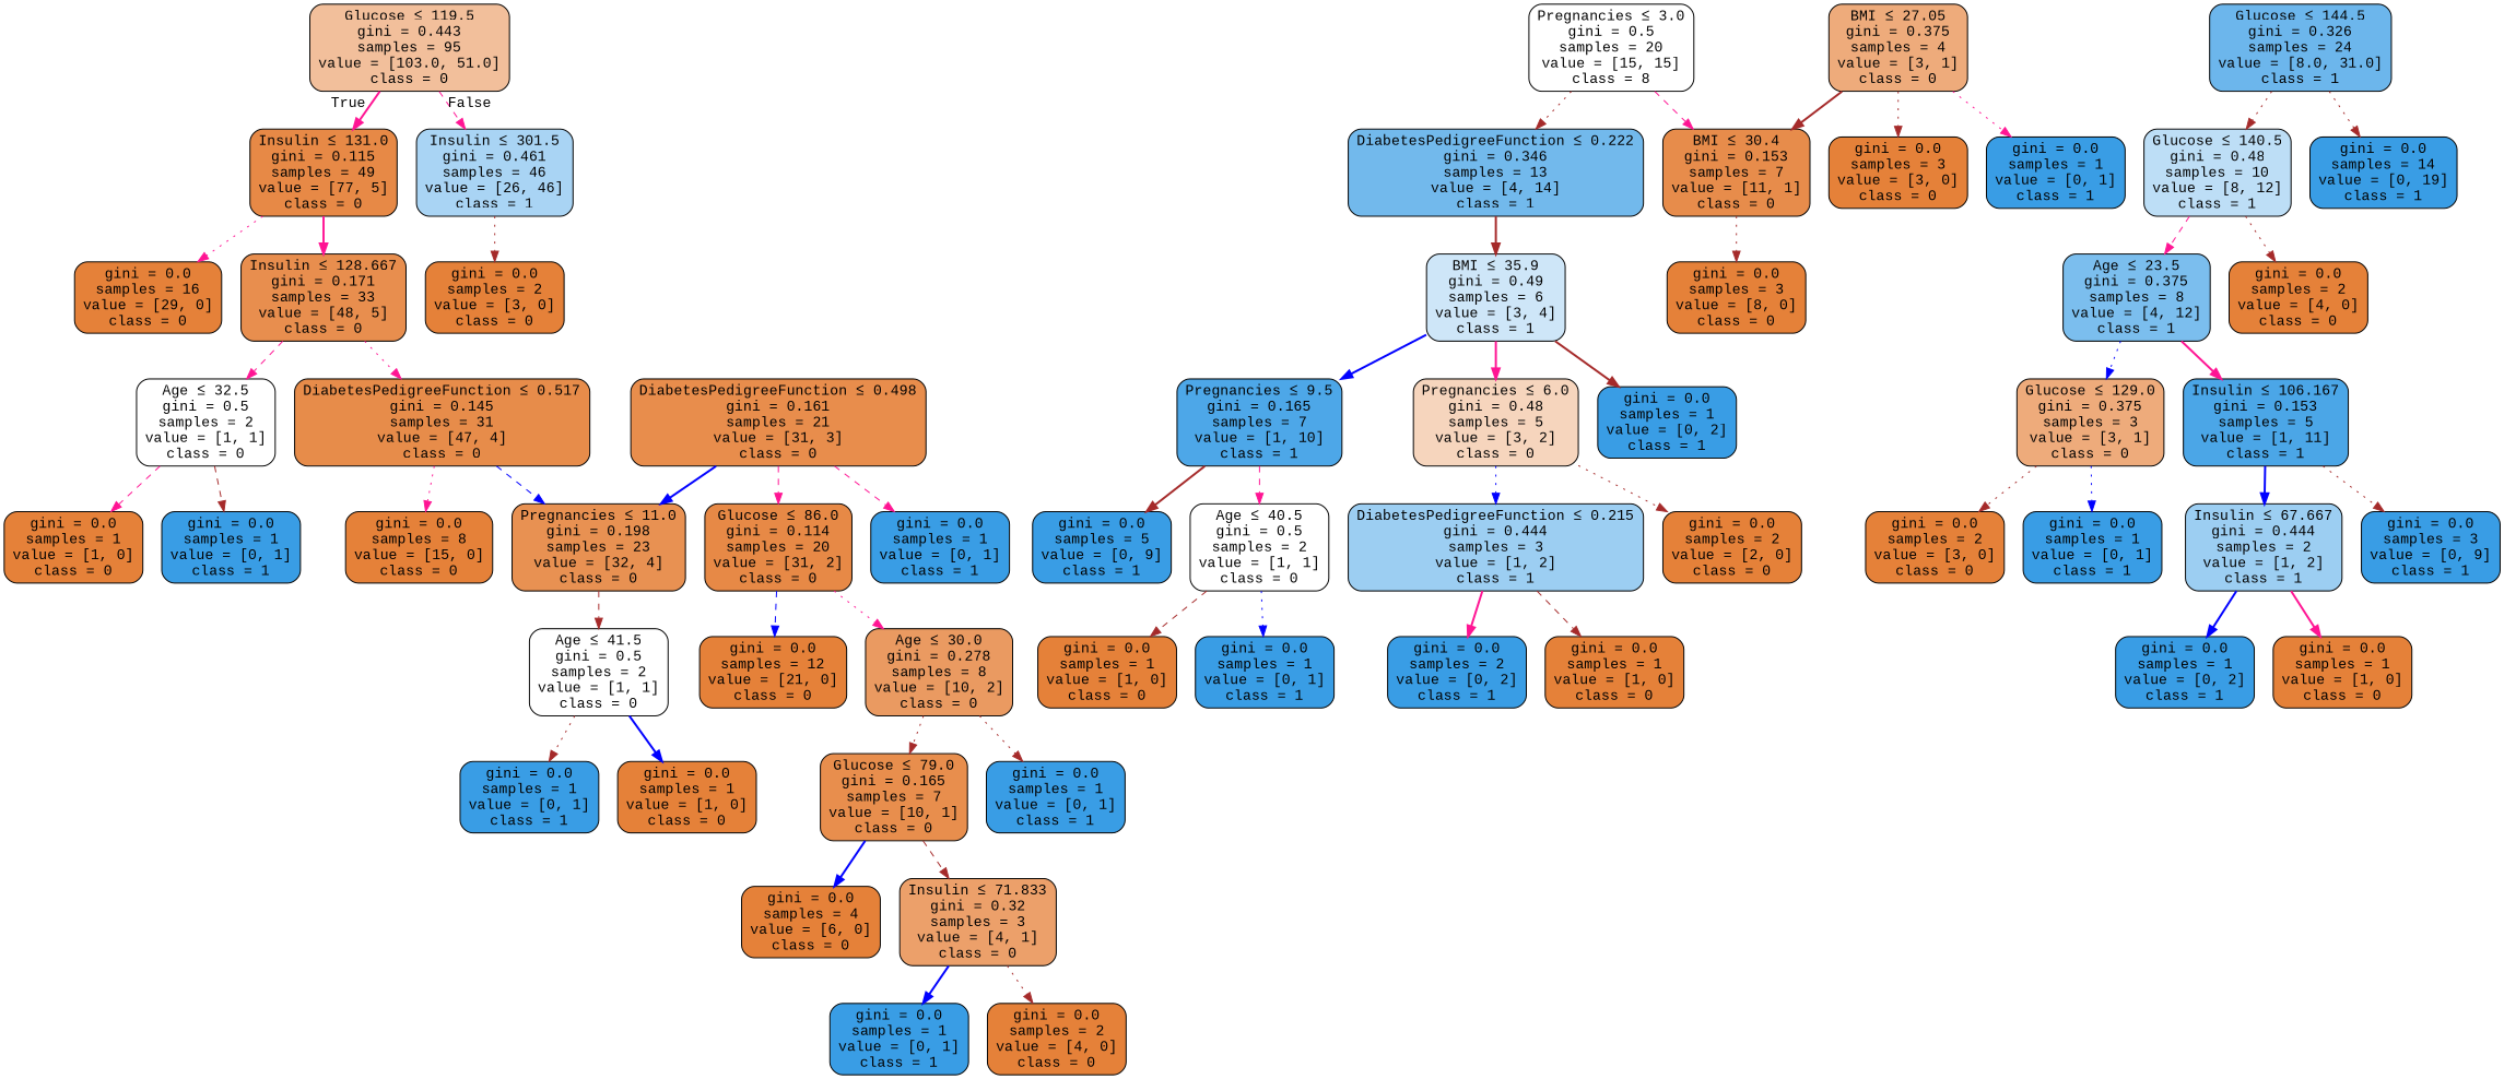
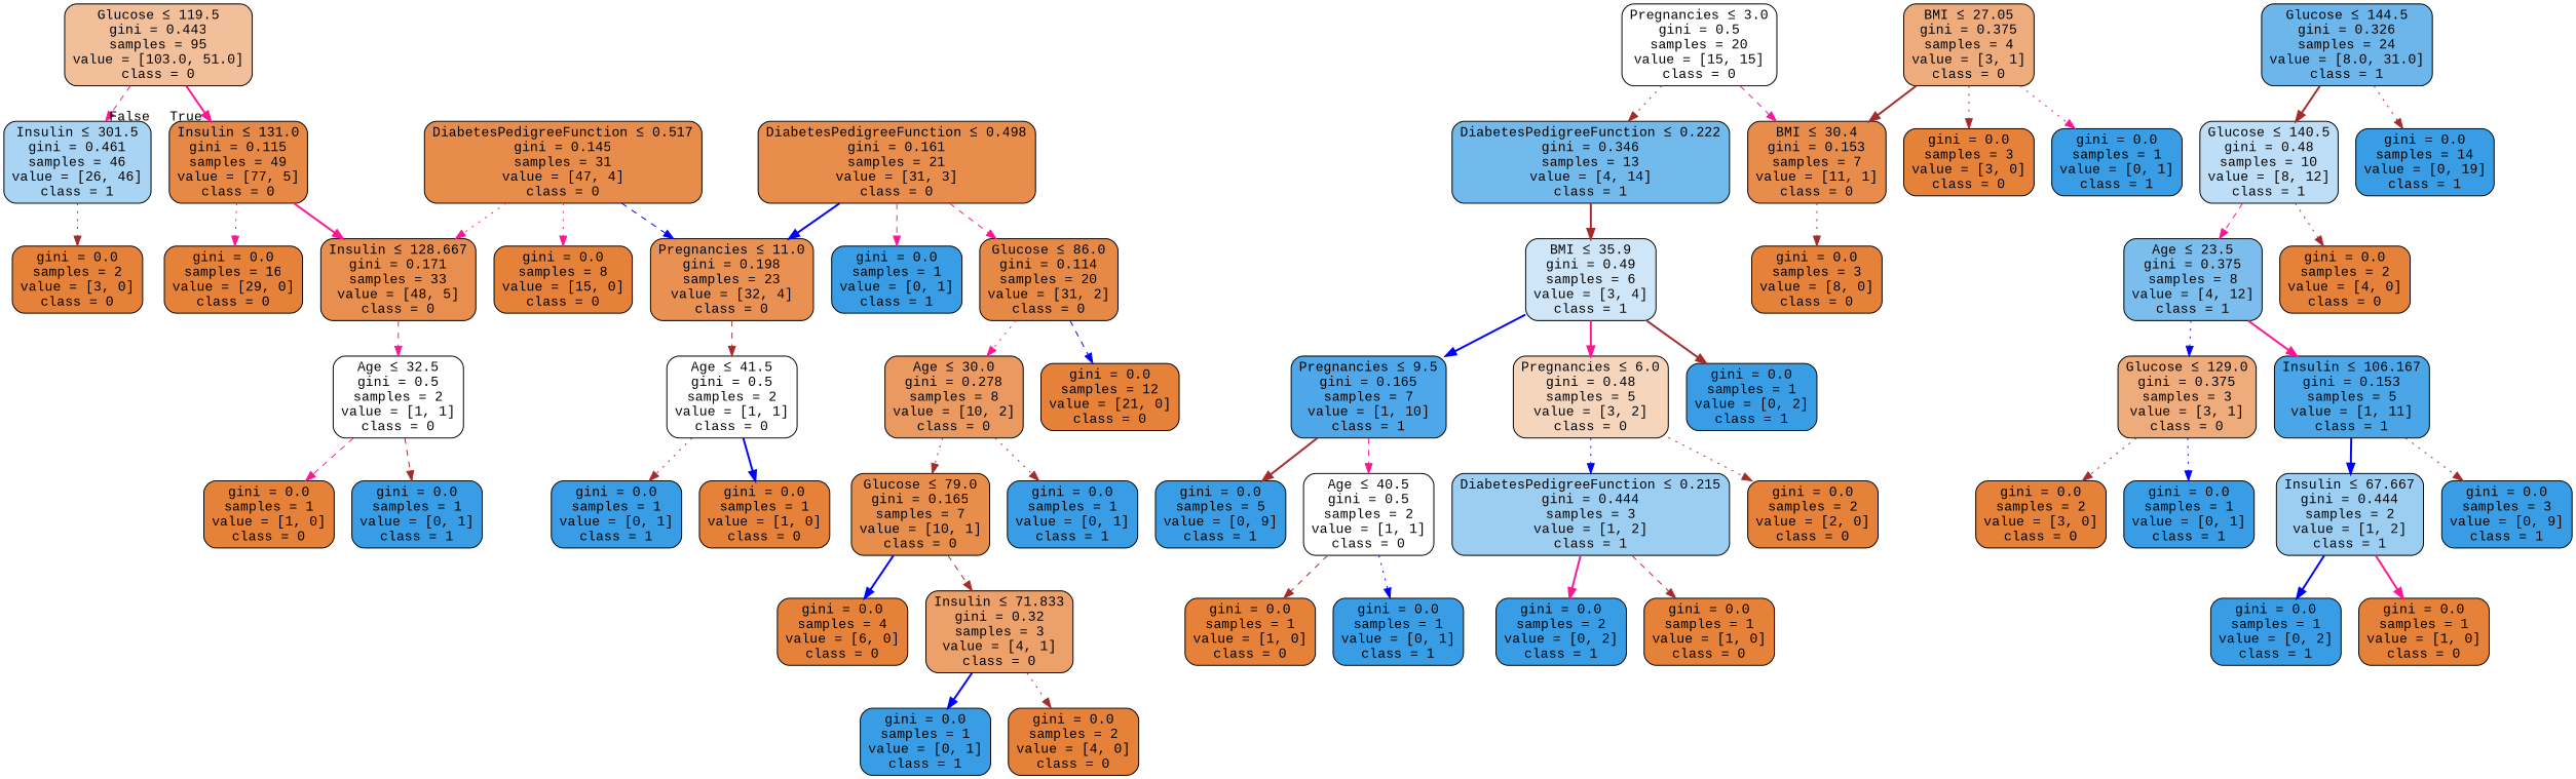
  digraph {
    fontname="Liberation Mono"
    node [color=black fillcolor="#e58139" fontname="Liberation Mono" shape=box style="filled, rounded"]
    edge [color=brown fontname="Liberation Mono" style=dotted]
    n1 [fillcolor="#f2bf9b" label=<Glucose &le; 119.5<br/>gini = 0.443<br/>samples = 95<br/>value = [103.0, 51.0]<br/>class = 0>]
    n2 [fillcolor="#e78946" label=<Insulin &le; 131.0<br/>gini = 0.115<br/>samples = 49<br/>value = [77, 5]<br/>class = 0>]
    n3 [fillcolor="#a9d4f4" label=<Insulin &le; 301.5<br/>gini = 0.461<br/>samples = 46<br/>value = [26, 46]<br/>class = 1>]
    n4 [fillcolor="#e88e4e" label=<Insulin &le; 128.667<br/>gini = 0.171<br/>samples = 33<br/>value = [48, 5]<br/>class = 0>]
    n5 [label=<gini = 0.0<br/>samples = 16<br/>value = [29, 0]<br/>class = 0>]
    n6 [label=<gini = 0.0<br/>samples = 2<br/>value = [3, 0]<br/>class = 0>]
    n7 [fillcolor="#e78c4a" label=<DiabetesPedigreeFunction &le; 0.517<br/>gini = 0.145<br/>samples = 31<br/>value = [47, 4]<br/>class = 0>]
    n8 [fillcolor="#ffffff" label=<Age &le; 32.5<br/>gini = 0.5<br/>samples = 2<br/>value = [1, 1]<br/>class = 0>]
    n9 [fillcolor="#e89152" label=<Pregnancies &le; 11.0<br/>gini = 0.198<br/>samples = 23<br/>value = [32, 4]<br/>class = 0>]
    n10 [label=<gini = 0.0<br/>samples = 8<br/>value = [15, 0]<br/>class = 0>]
    n11 [label=<gini = 0.0<br/>samples = 1<br/>value = [1, 0]<br/>class = 0>]
    n12 [fillcolor="#399de5" label=<gini = 0.0<br/>samples = 1<br/>value = [0, 1]<br/>class = 1>]
    n13 [fillcolor="#ffffff" label=<Age &le; 41.5<br/>gini = 0.5<br/>samples = 2<br/>value = [1, 1]<br/>class = 0>]
    n14 [fillcolor="#e88d4c" label=<DiabetesPedigreeFunction &le; 0.498<br/>gini = 0.161<br/>samples = 21<br/>value = [31, 3]<br/>class = 0>]
    n15 [fillcolor="#e78946" label=<Glucose &le; 86.0<br/>gini = 0.114<br/>samples = 20<br/>value = [31, 2]<br/>class = 0>]
    n16 [fillcolor="#399de5" label=<gini = 0.0<br/>samples = 1<br/>value = [0, 1]<br/>class = 1>]
    n17 [fillcolor="#399de5" label=<gini = 0.0<br/>samples = 1<br/>value = [0, 1]<br/>class = 1>]
    n18 [label=<gini = 0.0<br/>samples = 1<br/>value = [1, 0]<br/>class = 0>]
    n19 [fillcolor="#ea9a61" label=<Age &le; 30.0<br/>gini = 0.278<br/>samples = 8<br/>value = [10, 2]<br/>class = 0>]
    n20 [label=<gini = 0.0<br/>samples = 12<br/>value = [21, 0]<br/>class = 0>]
    n21 [fillcolor="#e88e4d" label=<Glucose &le; 79.0<br/>gini = 0.165<br/>samples = 7<br/>value = [10, 1]<br/>class = 0>]
    n22 [fillcolor="#399de5" label=<gini = 0.0<br/>samples = 1<br/>value = [0, 1]<br/>class = 1>]
    n23 [label=<gini = 0.0<br/>samples = 4<br/>value = [6, 0]<br/>class = 0>]
    n24 [fillcolor="#eca06a" label=<Insulin &le; 71.833<br/>gini = 0.32<br/>samples = 3<br/>value = [4, 1]<br/>class = 0>]
    n25 [fillcolor="#399de5" label=<gini = 0.0<br/>samples = 1<br/>value = [0, 1]<br/>class = 1>]
    n26 [label=<gini = 0.0<br/>samples = 2<br/>value = [4, 0]<br/>class = 0>]
-   n27 [fillcolor="#ffffff" label=<Pregnancies &le; 3.0<br/>gini = 0.5<br/>samples = 20<br/>value = [15, 15]<br/>class = 8>]
+   n27 [fillcolor="#ffffff" label=<Pregnancies &le; 3.0<br/>gini = 0.5<br/>samples = 20<br/>value = [15, 15]<br/>class = 0>]
    n28 [fillcolor="#e78c4b" label=<BMI &le; 30.4<br/>gini = 0.153<br/>samples = 7<br/>value = [11, 1]<br/>class = 0>]
    n29 [fillcolor="#72b9ec" label=<DiabetesPedigreeFunction &le; 0.222<br/>gini = 0.346<br/>samples = 13<br/>value = [4, 14]<br/>class = 1>]
    n30 [fillcolor="#6cb6ec" label=<Glucose &le; 144.5<br/>gini = 0.326<br/>samples = 24<br/>value = [8.0, 31.0]<br/>class = 1>]
    n31 [fillcolor="#bddef6" label=<Glucose &le; 140.5<br/>gini = 0.48<br/>samples = 10<br/>value = [8, 12]<br/>class = 1>]
    n32 [fillcolor="#399de5" label=<gini = 0.0<br/>samples = 14<br/>value = [0, 19]<br/>class = 1>]
    n33 [label=<gini = 0.0<br/>samples = 3<br/>value = [8, 0]<br/>class = 0>]
    n34 [fillcolor="#cee6f8" label=<BMI &le; 35.9<br/>gini = 0.49<br/>samples = 6<br/>value = [3, 4]<br/>class = 1>]
    n35 [fillcolor="#eeab7b" label=<BMI &le; 27.05<br/>gini = 0.375<br/>samples = 4<br/>value = [3, 1]<br/>class = 0>]
    n36 [label=<gini = 0.0<br/>samples = 3<br/>value = [3, 0]<br/>class = 0>]
    n37 [fillcolor="#399de5" label=<gini = 0.0<br/>samples = 1<br/>value = [0, 1]<br/>class = 1>]
    n38 [fillcolor="#4da7e8" label=<Pregnancies &le; 9.5<br/>gini = 0.165<br/>samples = 7<br/>value = [1, 10]<br/>class = 1>]
    n39 [fillcolor="#f6d5bd" label=<Pregnancies &le; 6.0<br/>gini = 0.48<br/>samples = 5<br/>value = [3, 2]<br/>class = 0>]
    n40 [fillcolor="#399de5" label=<gini = 0.0<br/>samples = 1<br/>value = [0, 2]<br/>class = 1>]
    n41 [fillcolor="#399de5" label=<gini = 0.0<br/>samples = 5<br/>value = [0, 9]<br/>class = 1>]
    n42 [fillcolor="#ffffff" label=<Age &le; 40.5<br/>gini = 0.5<br/>samples = 2<br/>value = [1, 1]<br/>class = 0>]
    n43 [fillcolor="#9ccef2" label=<DiabetesPedigreeFunction &le; 0.215<br/>gini = 0.444<br/>samples = 3<br/>value = [1, 2]<br/>class = 1>]
    n44 [label=<gini = 0.0<br/>samples = 2<br/>value = [2, 0]<br/>class = 0>]
    n45 [fillcolor="#399de5" label=<gini = 0.0<br/>samples = 2<br/>value = [0, 2]<br/>class = 1>]
    n46 [label=<gini = 0.0<br/>samples = 1<br/>value = [1, 0]<br/>class = 0>]
    n47 [label=<gini = 0.0<br/>samples = 1<br/>value = [1, 0]<br/>class = 0>]
    n48 [fillcolor="#399de5" label=<gini = 0.0<br/>samples = 1<br/>value = [0, 1]<br/>class = 1>]
    n49 [fillcolor="#7bbeee" label=<Age &le; 23.5<br/>gini = 0.375<br/>samples = 8<br/>value = [4, 12]<br/>class = 1>]
    n50 [label=<gini = 0.0<br/>samples = 2<br/>value = [4, 0]<br/>class = 0>]
    n51 [fillcolor="#eeab7b" label=<Glucose &le; 129.0<br/>gini = 0.375<br/>samples = 3<br/>value = [3, 1]<br/>class = 0>]
    n52 [fillcolor="#4ba6e7" label=<Insulin &le; 106.167<br/>gini = 0.153<br/>samples = 5<br/>value = [1, 11]<br/>class = 1>]
    n53 [label=<gini = 0.0<br/>samples = 2<br/>value = [3, 0]<br/>class = 0>]
    n54 [fillcolor="#399de5" label=<gini = 0.0<br/>samples = 1<br/>value = [0, 1]<br/>class = 1>]
    n55 [fillcolor="#9ccef2" label=<Insulin &le; 67.667<br/>gini = 0.444<br/>samples = 2<br/>value = [1, 2]<br/>class = 1>]
    n56 [fillcolor="#399de5" label=<gini = 0.0<br/>samples = 3<br/>value = [0, 9]<br/>class = 1>]
    n57 [fillcolor="#399de5" label=<gini = 0.0<br/>samples = 1<br/>value = [0, 2]<br/>class = 1>]
    n58 [label=<gini = 0.0<br/>samples = 1<br/>value = [1, 0]<br/>class = 0>]
    n1 -> n2 [color=deeppink headlabel=True labelangle=45 labeldistance=2.5 style=bold]
    n1 -> n3 [color=deeppink headlabel=False labelangle=-45 labeldistance=2.5 style=dashed]
    n2 -> n4 [color=deeppink style=bold]
    n2 -> n5 [color=deeppink]
    n3 -> n6
-   n4 -> n7 [color=deeppink]
+   n7 -> n4 [color=deeppink]
    n4 -> n8 [color=deeppink style=dashed]
    n7 -> n9 [color=blue style=dashed]
    n7 -> n10 [color=deeppink]
    n8 -> n11 [color=deeppink style=dashed]
    n8 -> n12 [style=dashed]
    n9 -> n13 [style=dashed]
    n13 -> n17
    n13 -> n18 [color=blue style=bold]
    n14 -> n9 [color=blue style=bold]
    n14 -> n15 [color=deeppink style=dashed]
    n14 -> n16 [color=deeppink style=dashed]
    n15 -> n19 [color=deeppink]
    n15 -> n20 [color=blue style=dashed]
    n19 -> n21
    n19 -> n22
    n21 -> n23 [color=blue style=bold]
    n21 -> n24 [style=dashed]
    n24 -> n25 [color=blue style=bold]
    n24 -> n26
    n27 -> n28 [color=deeppink style=dashed]
    n27 -> n29
    n28 -> n33
    n29 -> n34 [style=bold]
-   n30 -> n31
+   n30 -> n31 [style=bold]
    n30 -> n32
    n31 -> n49 [color=deeppink style=dashed]
    n31 -> n50
    n34 -> n38 [color=blue style=bold]
    n34 -> n39 [color=deeppink style=bold]
    n34 -> n40 [style=bold]
    n35 -> n28 [style=bold]
    n35 -> n36
    n35 -> n37 [color=deeppink]
    n38 -> n41 [style=bold]
    n38 -> n42 [color=deeppink style=dashed]
    n39 -> n43 [color=blue]
    n39 -> n44
    n42 -> n47 [style=dashed]
    n42 -> n48 [color=blue]
    n43 -> n45 [color=deeppink style=bold]
    n43 -> n46 [style=dashed]
    n49 -> n51 [color=blue]
    n49 -> n52 [color=deeppink style=bold]
    n51 -> n53
    n51 -> n54 [color=blue]
    n52 -> n55 [color=blue style=bold]
    n52 -> n56
    n55 -> n57 [color=blue style=bold]
    n55 -> n58 [color=deeppink style=bold]
  }
